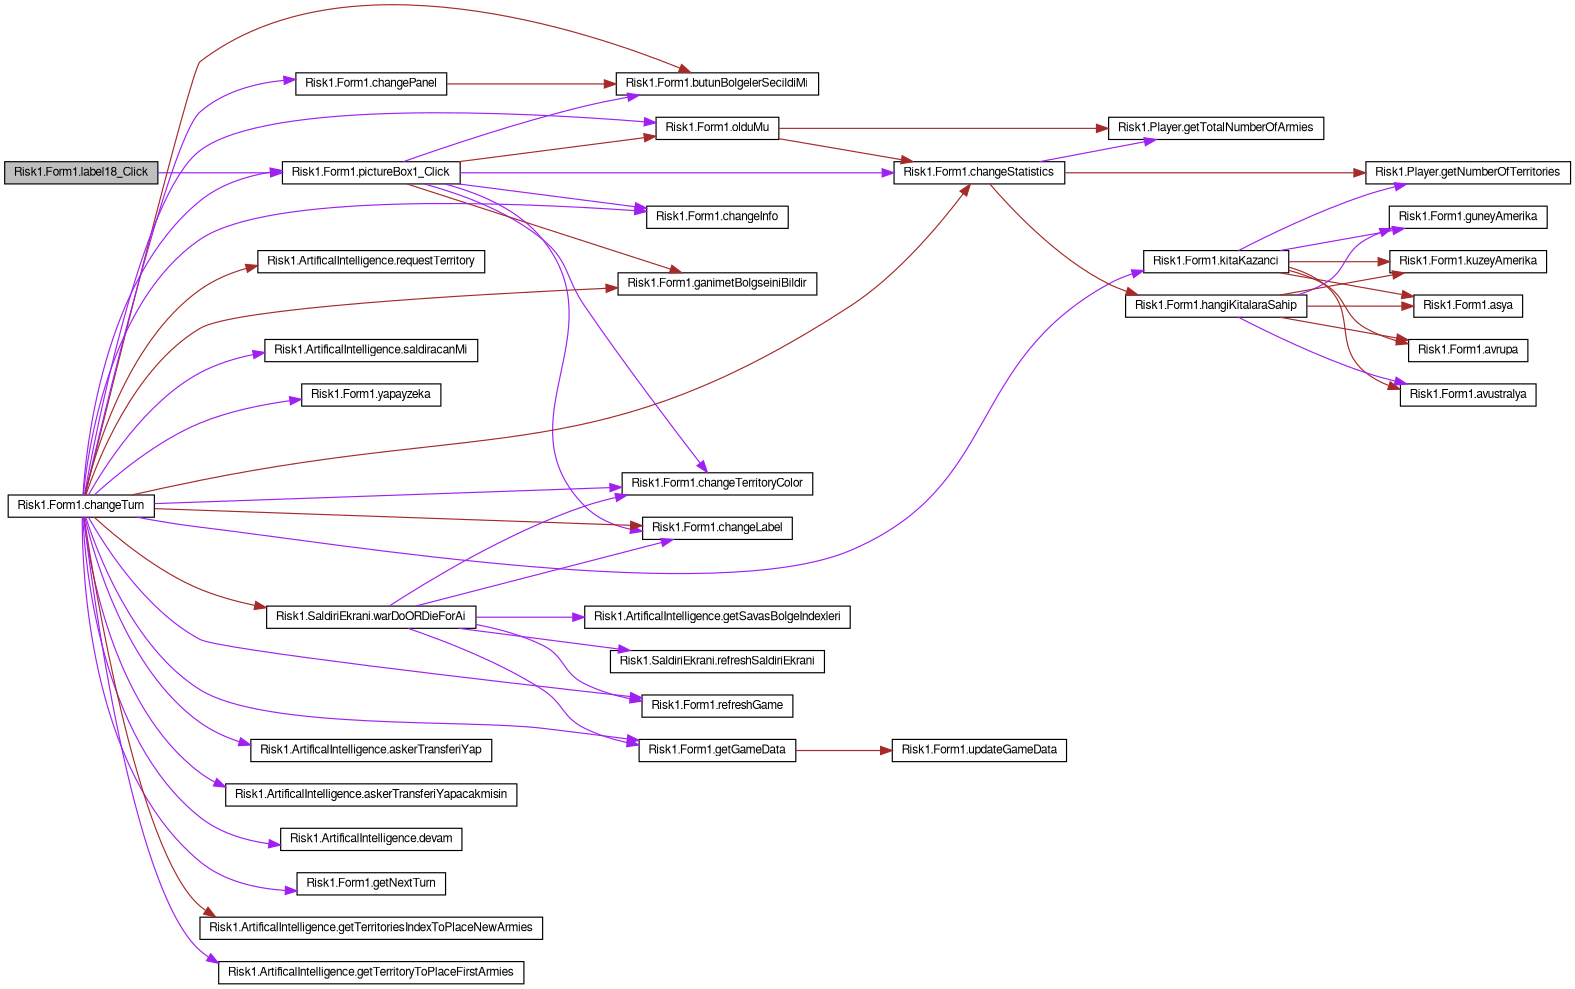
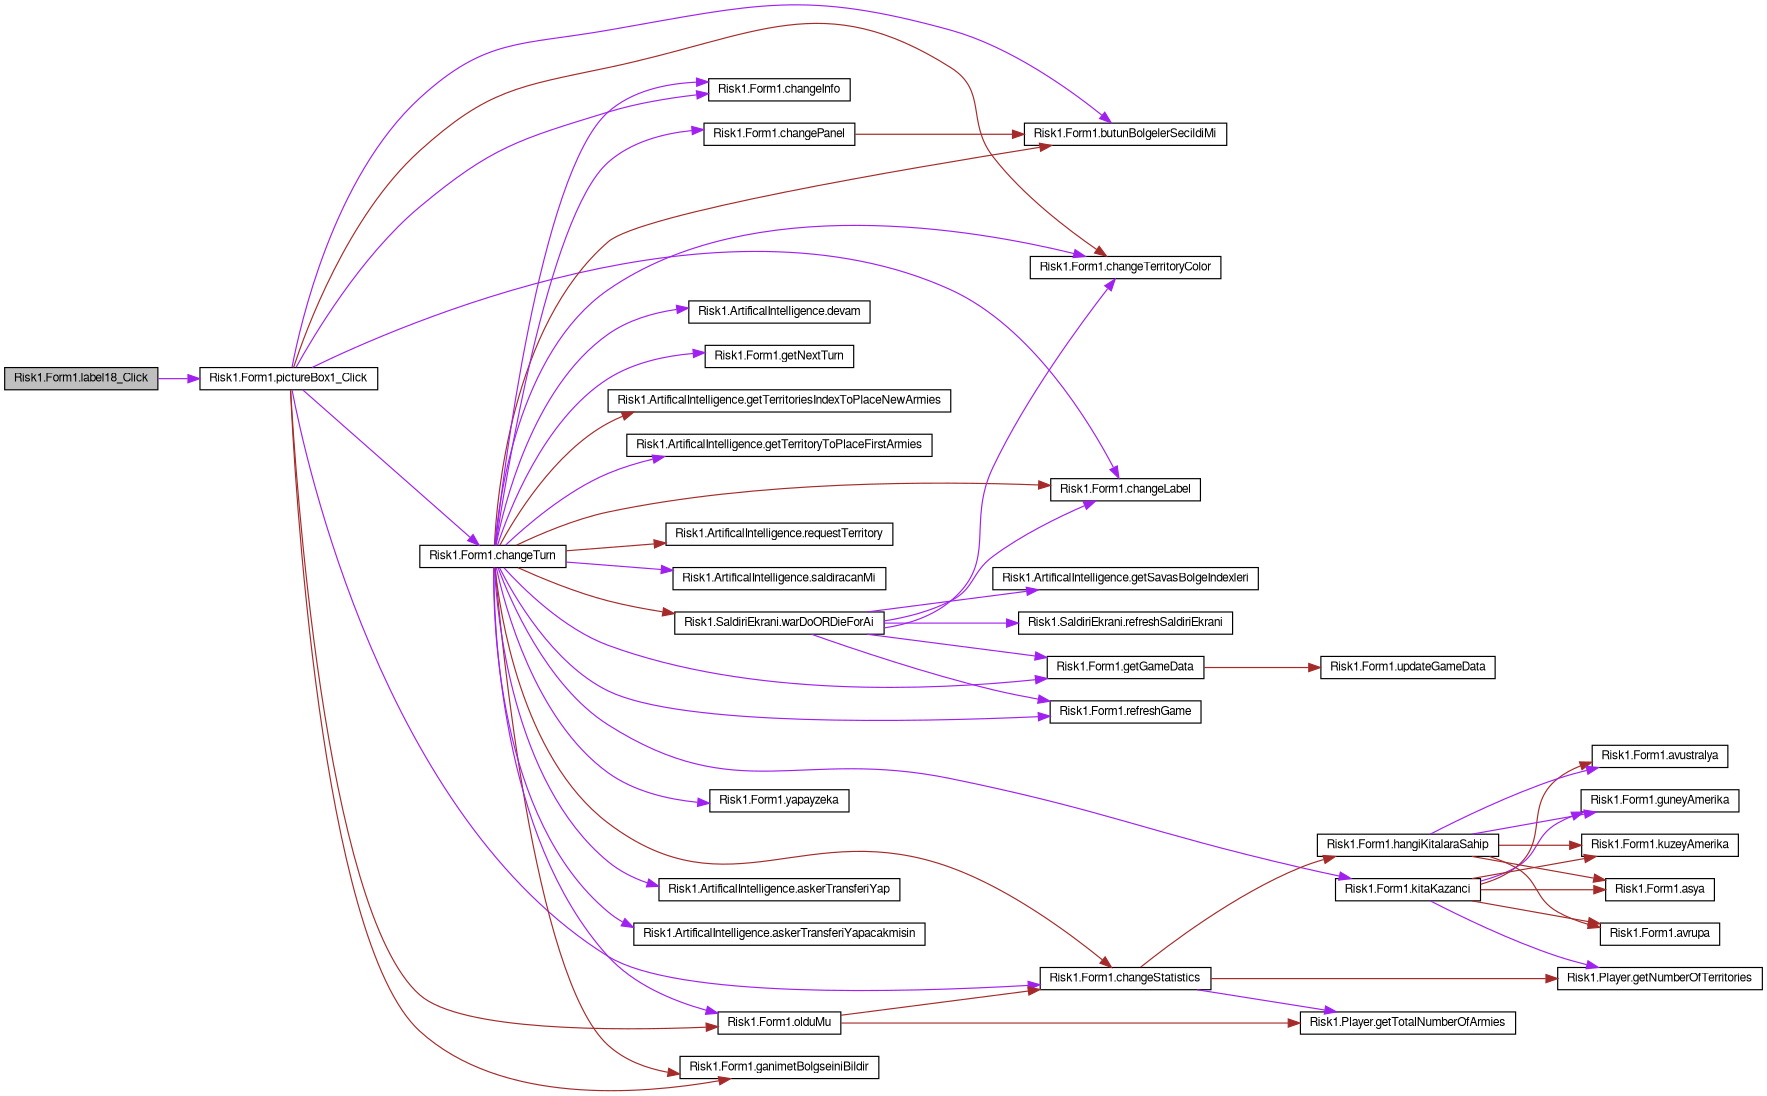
  digraph {
    rankdir=LR
    node [color=black fontname=FreeSans fontsize=10 shape=record]
    edge [color=purple fontname=FreeSans fontsize=10 labelfontname=FreeSans labelfontsize=10 style=solid]
    n1 [fillcolor=grey75 fontcolor=black height=0.2 label="Risk1.Form1.label18_Click" style=filled width=0.4]
    n2 [height=0.2 label="Risk1.Form1.pictureBox1_Click" width=0.4]
    n3 [height=0.2 label="Risk1.Form1.butunBolgelerSecildiMi" width=0.4]
    n4 [height=0.2 label="Risk1.Form1.changeTerritoryColor" width=0.4]
    n5 [height=0.2 label="Risk1.Form1.changeInfo" width=0.4]
    n6 [height=0.2 label="Risk1.Form1.changeTurn" width=0.4]
    n7 [height=0.2 label="Risk1.Form1.changeLabel" width=0.4]
    n8 [height=0.2 label="Risk1.Form1.changeStatistics" width=0.4]
    n9 [height=0.2 label="Risk1.Form1.ganimetBolgseiniBildir" width=0.4]
    n10 [height=0.2 label="Risk1.Form1.olduMu" width=0.4]
    n11 [height=0.2 label="Risk1.ArtificalIntelligence.askerTransferiYap" width=0.4]
    n12 [height=0.2 label="Risk1.ArtificalIntelligence.askerTransferiYapacakmisin" width=0.4]
    n13 [height=0.2 label="Risk1.Form1.changePanel" width=0.4]
    n14 [height=0.2 label="Risk1.ArtificalIntelligence.devam" width=0.4]
    n15 [height=0.2 label="Risk1.Form1.getGameData" width=0.4]
    n16 [height=0.2 label="Risk1.Form1.getNextTurn" width=0.4]
    n17 [height=0.2 label="Risk1.ArtificalIntelligence.getTerritoriesIndexToPlaceNewArmies" width=0.4]
    n18 [height=0.2 label="Risk1.ArtificalIntelligence.getTerritoryToPlaceFirstArmies" width=0.4]
    n19 [height=0.2 label="Risk1.Form1.kitaKazanci" width=0.4]
    n20 [height=0.2 label="Risk1.Form1.refreshGame" width=0.4]
    n21 [height=0.2 label="Risk1.ArtificalIntelligence.requestTerritory" width=0.4]
    n22 [height=0.2 label="Risk1.ArtificalIntelligence.saldiracanMi" width=0.4]
    n23 [height=0.2 label="Risk1.SaldiriEkrani.warDoORDieForAi" width=0.4]
    n24 [height=0.2 label="Risk1.Form1.yapayzeka" width=0.4]
    n25 [height=0.2 label="Risk1.Player.getNumberOfTerritories" width=0.4]
    n26 [height=0.2 label="Risk1.Player.getTotalNumberOfArmies" width=0.4]
    n27 [height=0.2 label="Risk1.Form1.hangiKitalaraSahip" width=0.4]
    n28 [height=0.2 label="Risk1.Form1.updateGameData" width=0.4]
    n29 [height=0.2 label="Risk1.ArtificalIntelligence.getSavasBolgeIndexleri" width=0.4]
    n30 [height=0.2 label="Risk1.Form1.asya" width=0.4]
    n31 [height=0.2 label="Risk1.Form1.avrupa" width=0.4]
    n32 [height=0.2 label="Risk1.Form1.avustralya" width=0.4]
    n33 [height=0.2 label="Risk1.Form1.guneyAmerika" width=0.4]
    n34 [height=0.2 label="Risk1.Form1.kuzeyAmerika" width=0.4]
    n35 [height=0.2 label="Risk1.SaldiriEkrani.refreshSaldiriEkrani" width=0.4]
    n1 -> n2
    n2 -> n3
-   n2 -> n4
+   n2 -> n4 [color=brown]
    n2 -> n5
-   n6 -> n2
+   n2 -> n6
    n2 -> n7
    n2 -> n8
    n2 -> n9 [color=brown]
    n2 -> n10 [color=brown]
    n6 -> n3 [color=brown]
    n6 -> n4
    n6 -> n5
    n6 -> n7 [color=brown]
    n6 -> n8 [color=brown]
    n6 -> n9 [color=brown]
    n6 -> n10
    n6 -> n11
    n6 -> n12
    n6 -> n13
    n6 -> n14
    n6 -> n15
    n6 -> n16
    n6 -> n17 [color=brown]
    n6 -> n18
    n6 -> n19
    n6 -> n20
    n6 -> n21 [color=brown]
    n6 -> n22
    n6 -> n23 [color=brown]
    n6 -> n24
    n8 -> n25 [color=brown]
    n8 -> n26
    n8 -> n27 [color=brown]
    n10 -> n8 [color=brown]
    n10 -> n26 [color=brown]
    n13 -> n3 [color=brown]
    n15 -> n28 [color=brown]
    n19 -> n25
    n19 -> n30 [color=brown]
    n19 -> n31 [color=brown]
    n19 -> n32 [color=brown]
    n19 -> n33
    n19 -> n34 [color=brown]
    n23 -> n4
    n23 -> n7
    n23 -> n15
    n23 -> n20
    n23 -> n29
    n23 -> n35
    n27 -> n30 [color=brown]
    n27 -> n31 [color=brown]
    n27 -> n32
    n27 -> n33
    n27 -> n34 [color=brown]
  }
